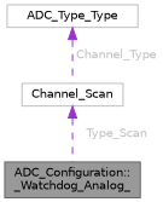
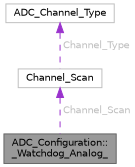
  digraph {
    node [color=grey75 fillcolor=white fontname=Helvetica fontsize=10 shape=box style=filled]
    edge [color=darkorchid3 dir=back fontcolor=grey fontname=Helvetica fontsize=10 labelfontname=Helvetica labelfontsize=10 style=dashed]
    n1 [color=gray40 fillcolor=grey60 fontcolor=black height=0.2 label="ADC_Configuration::\l_Watchdog_Analog_" width=0.4]
-   n2 [height=0.2 label=ADC_Type_Type width=0.4]
+   n2 [height=0.2 label=ADC_Channel_Type width=0.4]
    n3 [height=0.2 label=Channel_Scan width=0.4]
    n2 -> n3 [label=" Channel_Type"]
-   n3 -> n1 [label=" Type_Scan"]
+   n3 -> n1 [label=" Channel_Scan"]
  }
